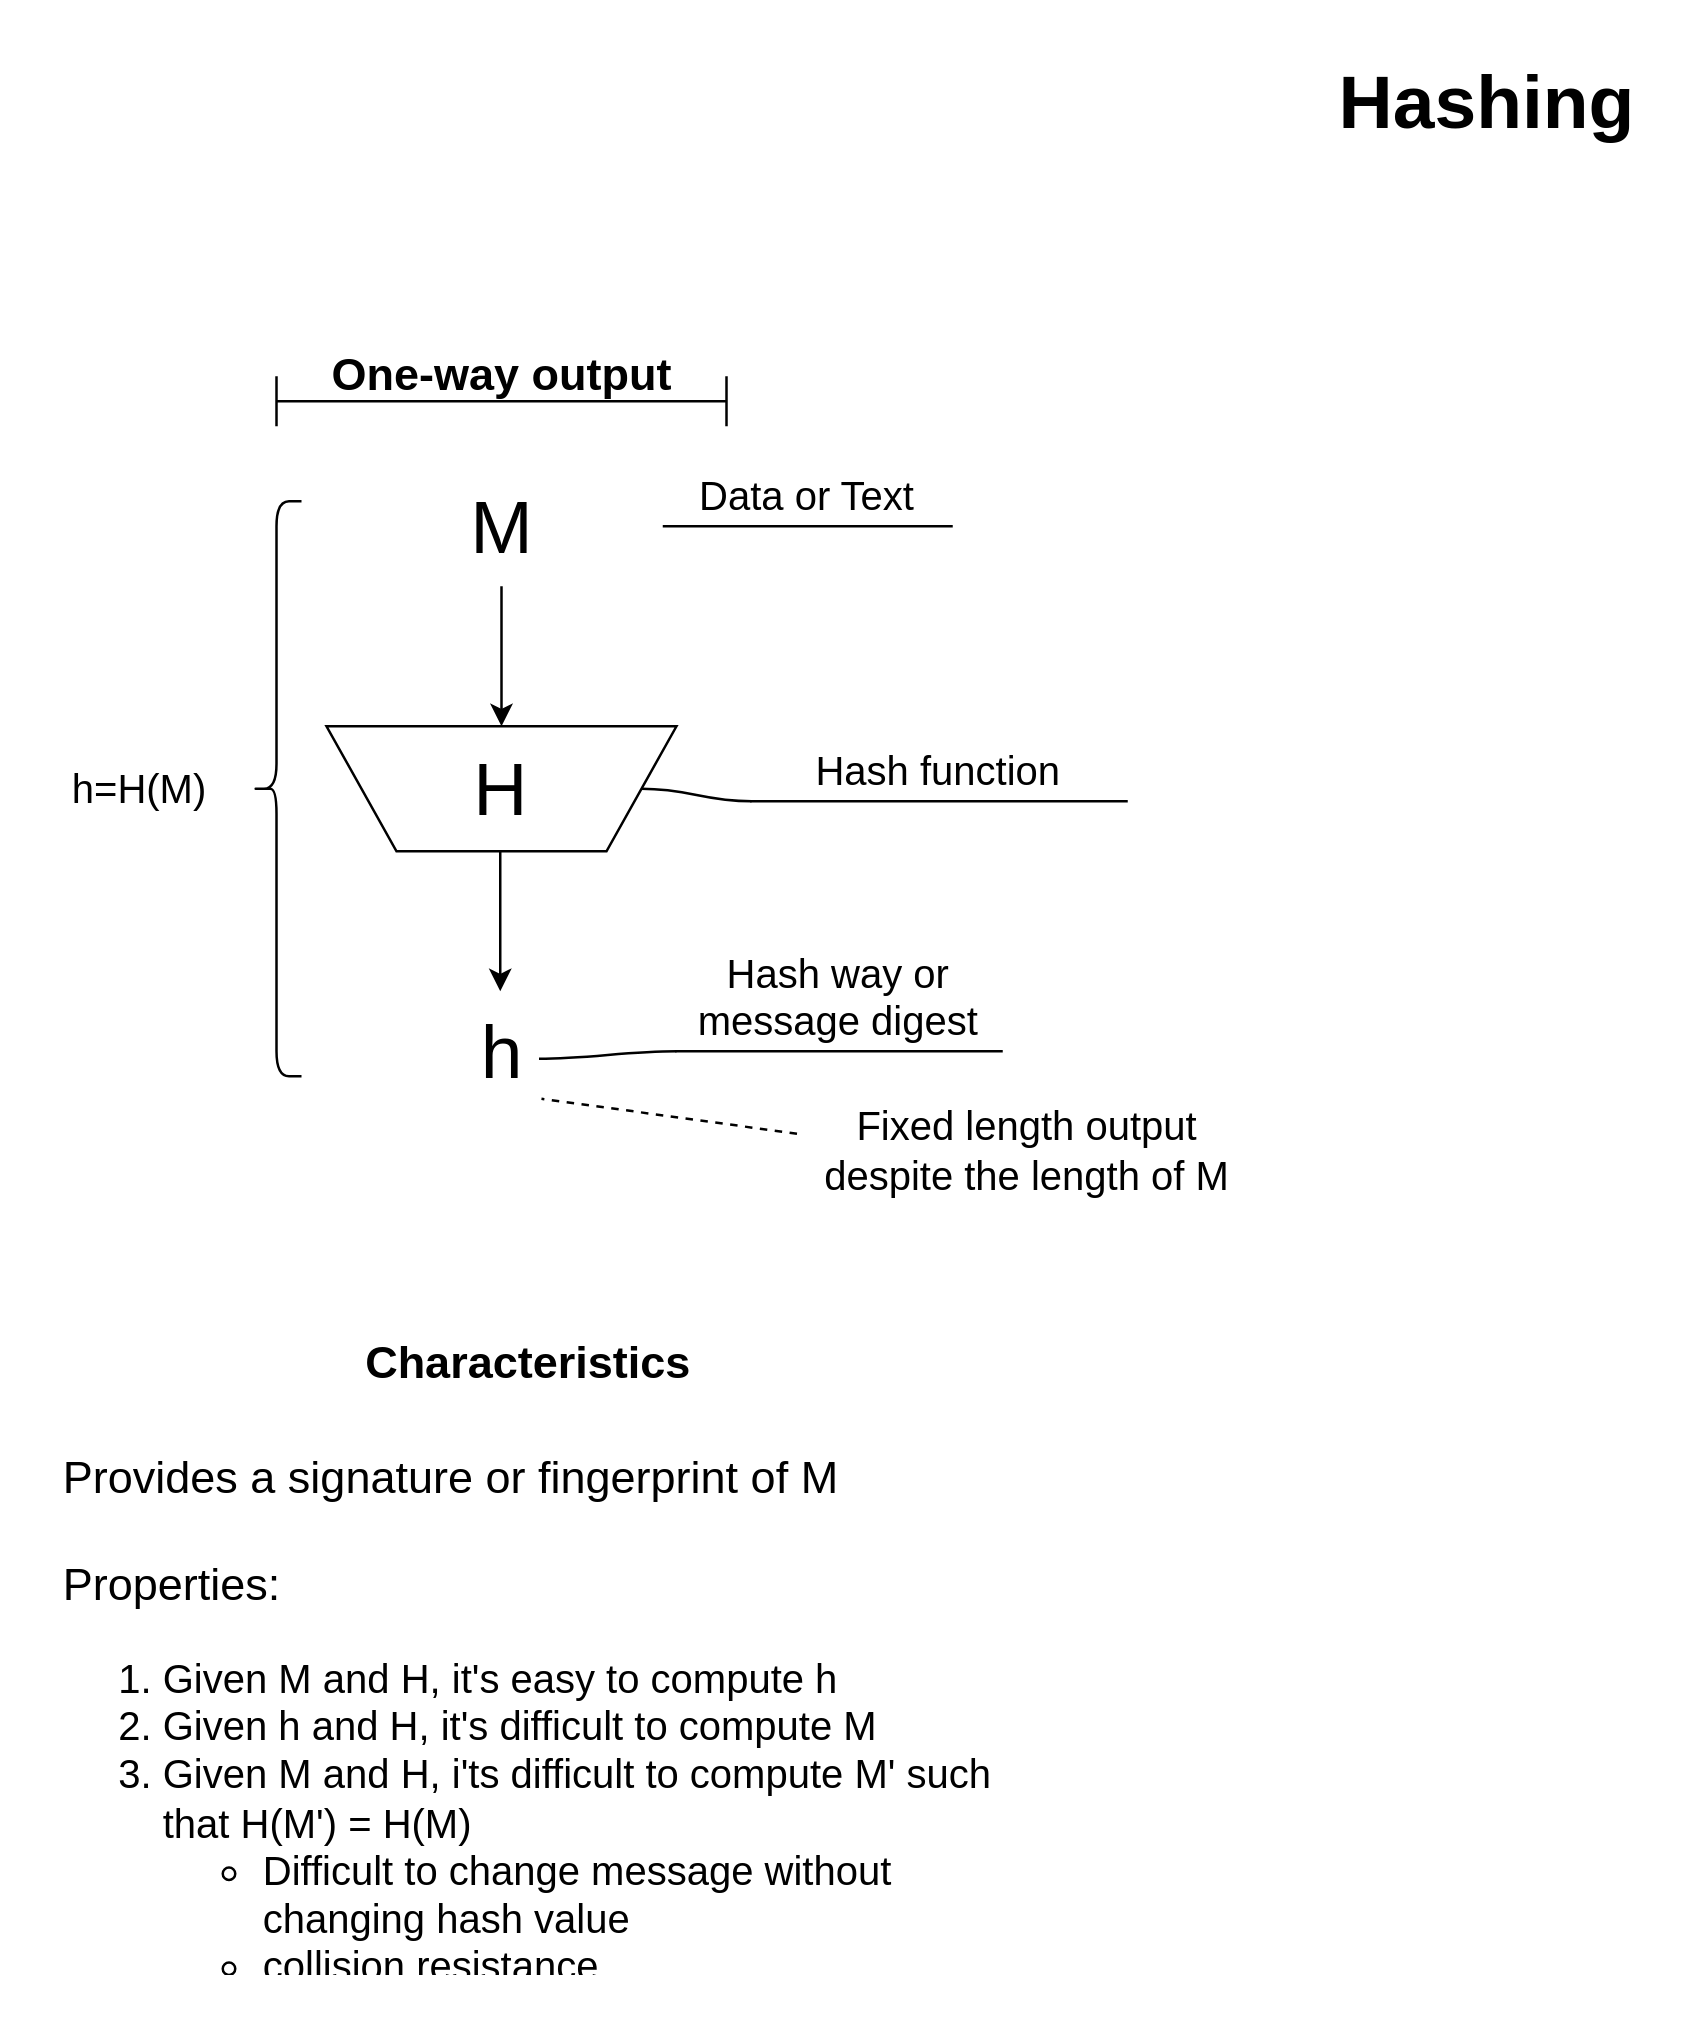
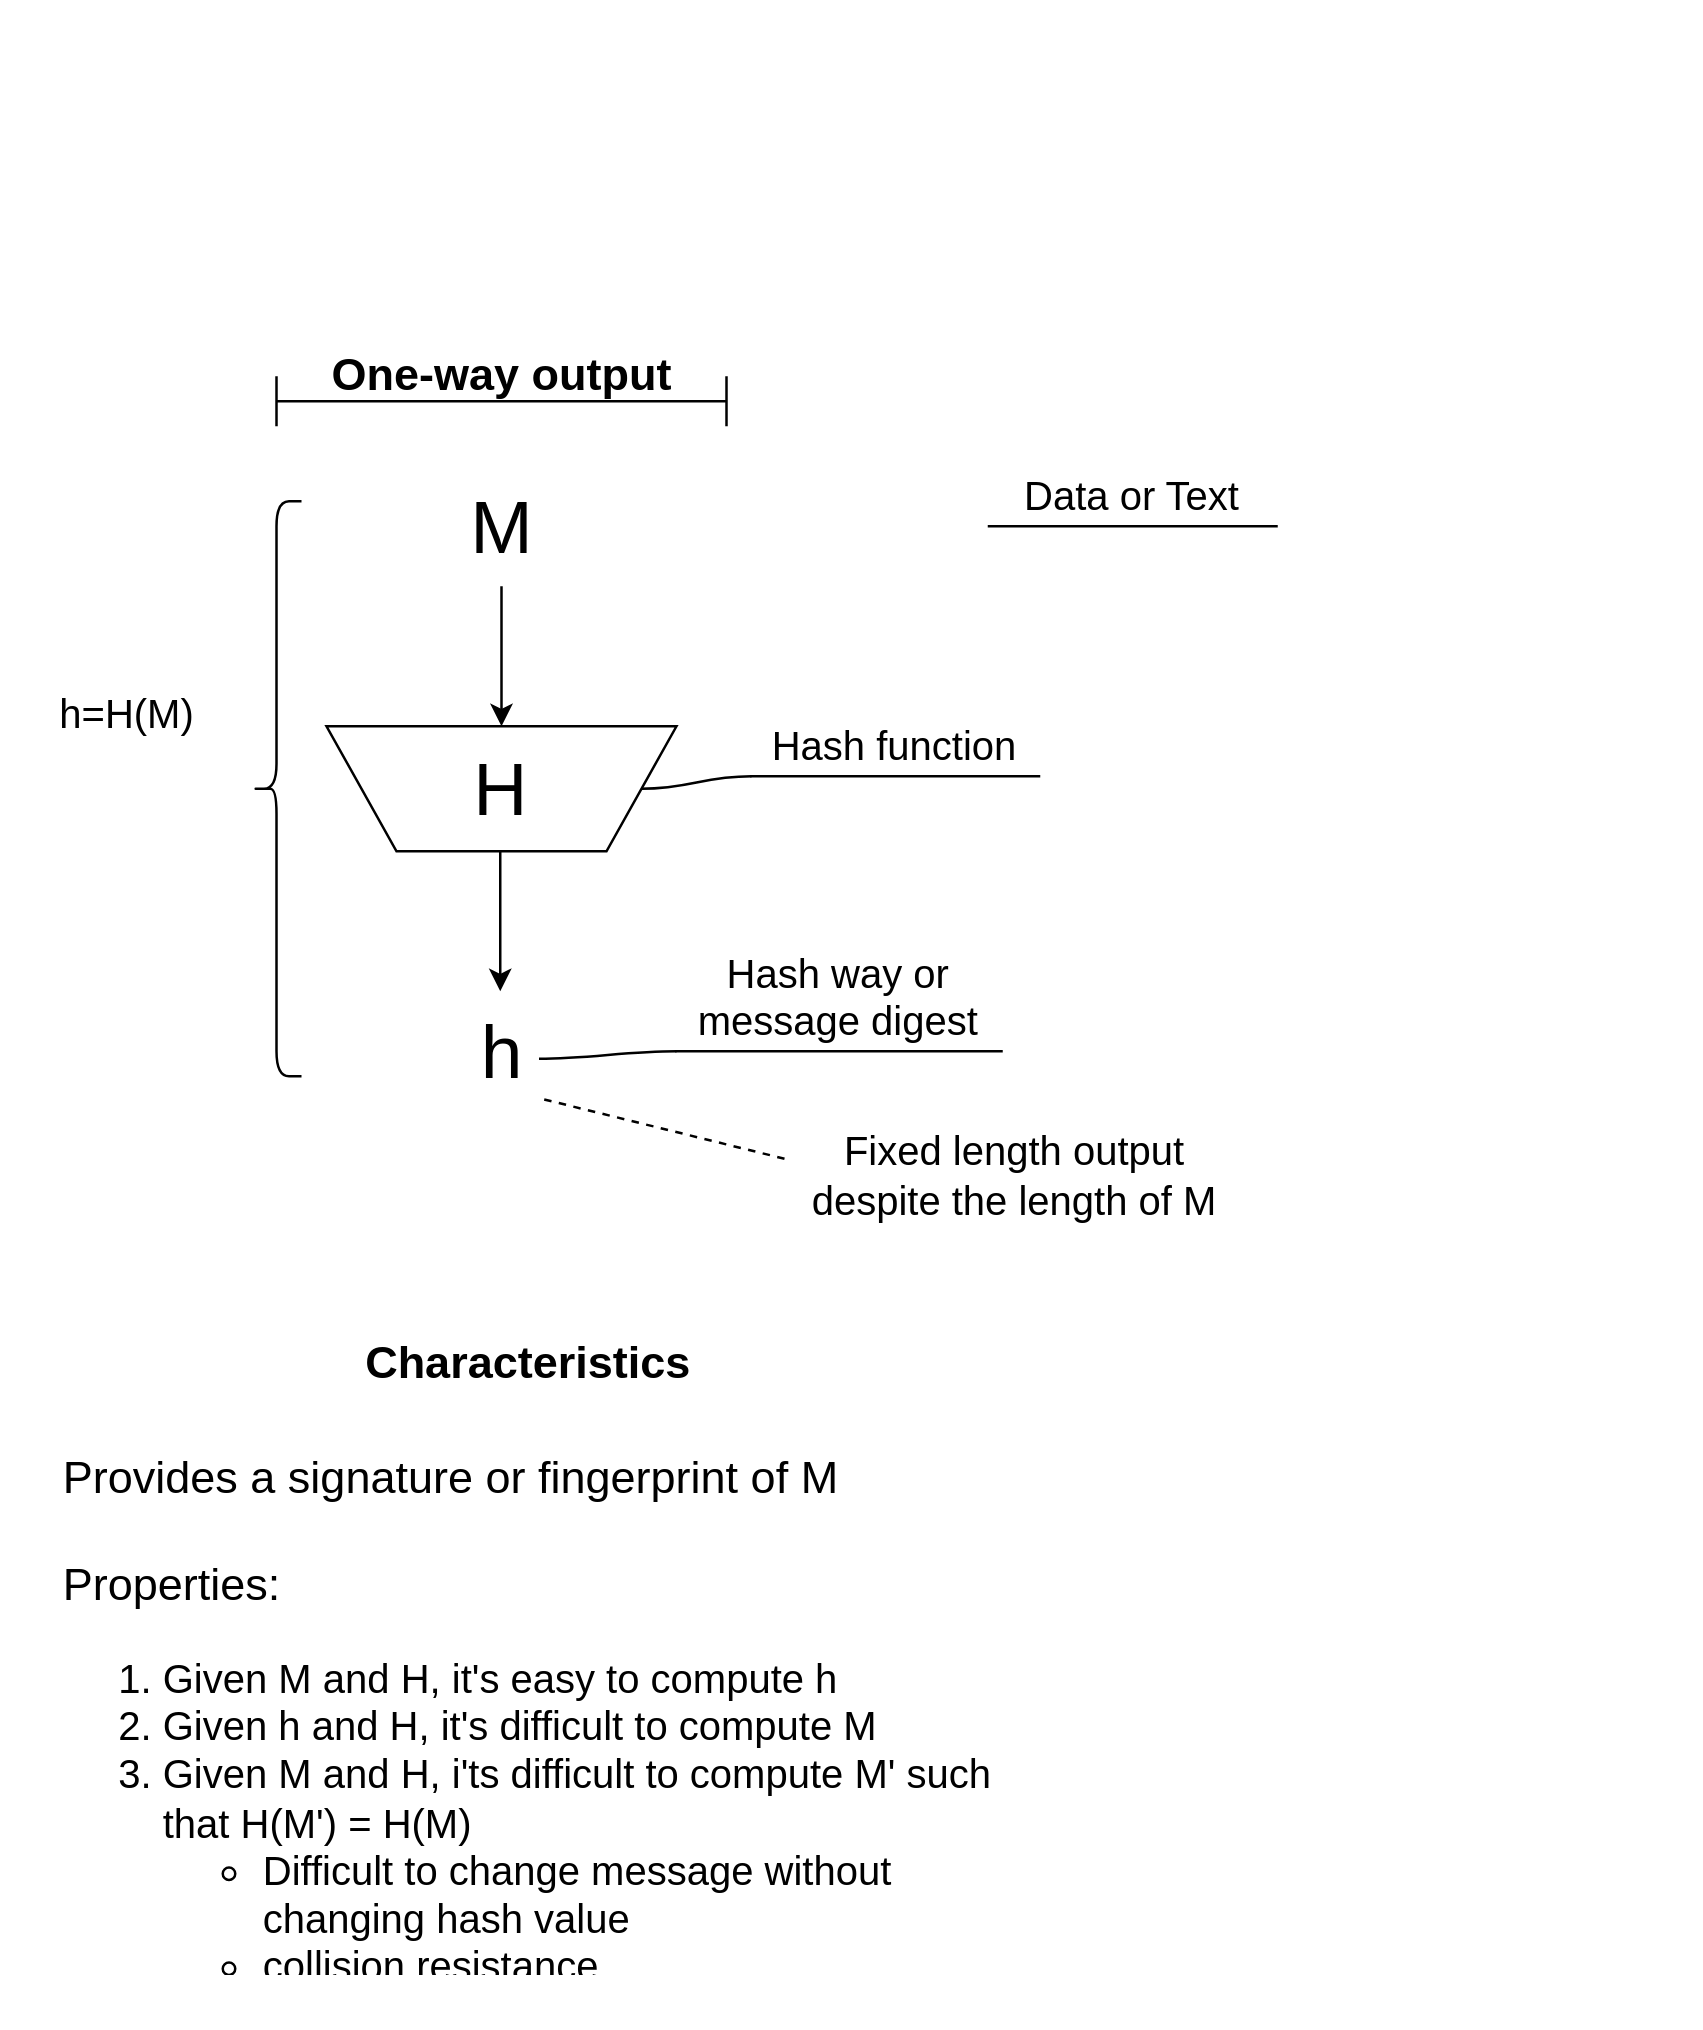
  <mxCell id="0" />
  <mxCell id="1" parent="0" />
- <mxCell id="2" value="Hashing" style="text;html=1;align=center;verticalAlign=middle;resizable=0;points=[];autosize=1;fontSize=30;fontStyle=1" vertex="1" parent="1"><mxGeometry x="529" y="20" width="130" height="40" as="geometry" /></mxCell>
  <mxCell id="3" value="H" style="shape=trapezoid;perimeter=trapezoidPerimeter;whiteSpace=wrap;html=1;fontSize=30;verticalAlign=middle;direction=west;" vertex="1" parent="1"><mxGeometry x="130" y="290" width="140" height="50" as="geometry" /></mxCell>
  <mxCell id="4" value="M" style="text;html=1;align=center;verticalAlign=middle;resizable=0;points=[];autosize=1;fontSize=30;" vertex="1" parent="1"><mxGeometry x="180" y="190" width="40" height="40" as="geometry" /></mxCell>
  <mxCell id="5" value="" style="endArrow=classic;html=1;fontSize=30;entryX=0.5;entryY=1;entryDx=0;entryDy=0;" edge="1" parent="1" target="3"><mxGeometry width="50" height="50" relative="1" as="geometry"><mxPoint x="200" y="234" as="sourcePoint" /><mxPoint x="180" y="360" as="targetPoint" /></mxGeometry></mxCell>
  <mxCell id="6" value="" style="endArrow=classic;html=1;fontSize=30;entryX=0.5;entryY=1;entryDx=0;entryDy=0;" edge="1" parent="1"><mxGeometry width="50" height="50" relative="1" as="geometry"><mxPoint x="199.5" y="340" as="sourcePoint" /><mxPoint x="199.5" y="396" as="targetPoint" /></mxGeometry></mxCell>
  <mxCell id="7" value="h" style="text;html=1;align=center;verticalAlign=middle;resizable=0;points=[];autosize=1;fontSize=30;" vertex="1" parent="1"><mxGeometry x="185" y="400" width="30" height="40" as="geometry" /></mxCell>
  <mxCell id="8" value="" style="endArrow=none;dashed=1;html=1;fontSize=30;entryX=1.033;entryY=0.975;entryDx=0;entryDy=0;entryPerimeter=0;exitX=-0.01;exitY=0.325;exitDx=0;exitDy=0;exitPerimeter=0;" edge="1" parent="1" source="9" target="7"><mxGeometry width="50" height="50" relative="1" as="geometry"><mxPoint x="130" y="510" as="sourcePoint" /><mxPoint x="180" y="460" as="targetPoint" /></mxGeometry></mxCell>
- <mxCell id="9" value="Fixed length output &lt;br&gt;despite the length of M" style="text;html=1;align=center;verticalAlign=middle;resizable=0;points=[];autosize=1;fontSize=16;" vertex="1" parent="1"><mxGeometry x="320" y="440" width="180" height="40" as="geometry" /></mxCell>
+ <mxCell id="9" value="Fixed length output &lt;br&gt;despite the length of M" style="text;html=1;align=center;verticalAlign=middle;resizable=0;points=[];autosize=1;fontSize=16;" vertex="1" parent="1"><mxGeometry x="315" y="450" width="180" height="40" as="geometry" /></mxCell>
  <mxCell id="10" value="" style="shape=curlyBracket;whiteSpace=wrap;html=1;rounded=1;fontSize=16;" vertex="1" parent="1"><mxGeometry x="100" y="200" width="20" height="230" as="geometry" /></mxCell>
- <mxCell id="11" value="h=H(M)" style="text;html=1;align=center;verticalAlign=middle;resizable=0;points=[];autosize=1;fontSize=16;" vertex="1" parent="1"><mxGeometry x="20" y="305" width="70" height="20" as="geometry" /></mxCell>
+ <mxCell id="11" value="h=H(M)" style="text;html=1;align=center;verticalAlign=middle;resizable=0;points=[];autosize=1;fontSize=16;" vertex="1" parent="1"><mxGeometry x="15" y="275" width="70" height="20" as="geometry" /></mxCell>
  <mxCell id="12" value="Hash way or&lt;br&gt;message digest" style="whiteSpace=wrap;html=1;shape=partialRectangle;top=0;left=0;bottom=1;right=0;points=[[0,1],[1,1]];strokeColor=#000000;fillColor=none;align=center;verticalAlign=bottom;routingCenterY=0.5;snapToPoint=1;container=1;recursiveResize=0;autosize=1;treeFolding=1;treeMoving=1;fontSize=16;" vertex="1" parent="1"><mxGeometry x="270" y="380" width="130" height="40" as="geometry" /></mxCell>
  <mxCell id="13" value="" style="edgeStyle=entityRelationEdgeStyle;startArrow=none;endArrow=none;segment=10;curved=1;fontSize=16;exitX=1;exitY=0.575;exitDx=0;exitDy=0;exitPerimeter=0;" edge="1" target="12" parent="1" source="7"><mxGeometry relative="1" as="geometry"><mxPoint x="-20" y="550" as="sourcePoint" /></mxGeometry></mxCell>
- <mxCell id="14" value="Hash function" style="whiteSpace=wrap;html=1;shape=partialRectangle;top=0;left=0;bottom=1;right=0;points=[[0,1],[1,1]];strokeColor=#000000;fillColor=none;align=center;verticalAlign=bottom;routingCenterY=0.5;snapToPoint=1;container=1;recursiveResize=0;autosize=1;treeFolding=1;treeMoving=1;fontSize=16;" vertex="1" parent="1"><mxGeometry x="300" y="290" width="150" height="30" as="geometry" /></mxCell>
+ <mxCell id="14" value="Hash function" style="whiteSpace=wrap;html=1;shape=partialRectangle;top=0;left=0;bottom=1;right=0;points=[[0,1],[1,1]];strokeColor=#000000;fillColor=none;align=center;verticalAlign=bottom;routingCenterY=0.5;snapToPoint=1;container=1;recursiveResize=0;autosize=1;treeFolding=1;treeMoving=1;fontSize=16;" vertex="1" parent="1"><mxGeometry x="300" y="290" width="115" height="20" as="geometry" /></mxCell>
  <mxCell id="15" value="" style="edgeStyle=entityRelationEdgeStyle;startArrow=none;endArrow=none;segment=10;curved=1;fontSize=16;exitX=0;exitY=0.5;exitDx=0;exitDy=0;" edge="1" target="14" parent="1" source="3"><mxGeometry relative="1" as="geometry"><mxPoint x="-20" y="550" as="sourcePoint" /></mxGeometry></mxCell>
- <mxCell id="16" value="Data or Text" style="whiteSpace=wrap;html=1;shape=partialRectangle;top=0;left=0;bottom=1;right=0;points=[[0,1],[1,1]];strokeColor=#000000;fillColor=none;align=center;verticalAlign=bottom;routingCenterY=0.5;snapToPoint=1;container=1;recursiveResize=0;autosize=1;treeFolding=1;treeMoving=1;fontSize=16;" vertex="1" parent="1"><mxGeometry x="265" y="190" width="115" height="20" as="geometry" /></mxCell>
+ <mxCell id="16" value="Data or Text" style="whiteSpace=wrap;html=1;shape=partialRectangle;top=0;left=0;bottom=1;right=0;points=[[0,1],[1,1]];strokeColor=#000000;fillColor=none;align=center;verticalAlign=bottom;routingCenterY=0.5;snapToPoint=1;container=1;recursiveResize=0;autosize=1;treeFolding=1;treeMoving=1;fontSize=16;" vertex="1" parent="1"><mxGeometry x="395" y="190" width="115" height="20" as="geometry" /></mxCell>
  <mxCell id="17" value="&lt;h1 style=&quot;text-align: center&quot;&gt;&lt;font style=&quot;font-size: 18px&quot;&gt;Characteristics&lt;/font&gt;&lt;/h1&gt;&lt;div&gt;&lt;font style=&quot;font-size: 18px&quot;&gt;Provides a signature or fingerprint of M&lt;/font&gt;&lt;/div&gt;&lt;div&gt;&lt;font style=&quot;font-size: 18px&quot;&gt;&lt;br&gt;&lt;/font&gt;&lt;/div&gt;&lt;div&gt;&lt;span style=&quot;font-size: 18px&quot;&gt;Properties:&lt;/span&gt;&lt;/div&gt;&lt;p&gt;&lt;/p&gt;&lt;ol&gt;&lt;li&gt;Given M and H, it's easy to compute h&lt;/li&gt;&lt;li&gt;Given h and H, it's difficult to compute M&lt;/li&gt;&lt;li&gt;Given M and H, i'ts difficult to compute M' such that H(M') = H(M)&lt;/li&gt;&lt;ul&gt;&lt;li&gt;Difficult to change message without changing hash value&lt;/li&gt;&lt;li&gt;collision resistance&lt;/li&gt;&lt;/ul&gt;&lt;/ol&gt;&lt;div&gt;&lt;div&gt;&lt;br&gt;&lt;/div&gt;&lt;/div&gt;&lt;div&gt;&lt;br&gt;&lt;/div&gt;&lt;p&gt;&lt;/p&gt;" style="text;html=1;strokeColor=none;fillColor=none;spacing=5;spacingTop=-20;whiteSpace=wrap;overflow=hidden;rounded=0;fontSize=16;" vertex="1" parent="1"><mxGeometry x="20" y="510" width="380" height="280" as="geometry" /></mxCell>
  <mxCell id="18" value="" style="shape=crossbar;whiteSpace=wrap;html=1;rounded=1;fontSize=16;" vertex="1" parent="1"><mxGeometry x="110" y="150" width="180" height="20" as="geometry" /></mxCell>
  <mxCell id="19" value="One-way output" style="text;html=1;align=center;verticalAlign=middle;resizable=0;points=[];autosize=1;fontSize=18;fontStyle=1" vertex="1" parent="1"><mxGeometry x="115" y="135" width="170" height="30" as="geometry" /></mxCell>
  <mxCell id="20" style="edgeStyle=orthogonalEdgeStyle;rounded=0;orthogonalLoop=1;jettySize=auto;html=1;exitX=0.5;exitY=1;exitDx=0;exitDy=0;fontSize=18;" edge="1" parent="1" source="17" target="17"><mxGeometry relative="1" as="geometry" /></mxCell>
